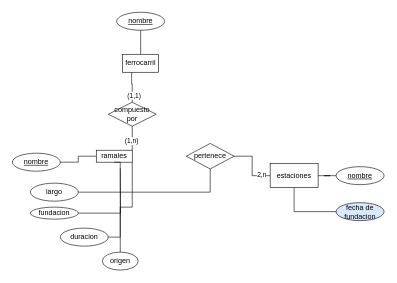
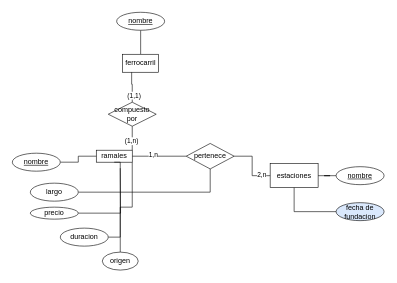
  <mxCell id="0" />
  <mxCell id="1" parent="0" />
  <mxCell id="2" style="edgeStyle=orthogonalEdgeStyle;rounded=0;orthogonalLoop=1;jettySize=auto;html=1;exitX=0.5;exitY=0;exitDx=0;exitDy=0;entryX=0.5;entryY=1;entryDx=0;entryDy=0;endArrow=none;endFill=0;" parent="1" source="3" target="16" edge="1"><mxGeometry relative="1" as="geometry" /></mxCell>
  <mxCell id="3" value="ferrocarr&lt;span style=&quot;background-color: transparent; color: light-dark(rgb(0, 0, 0), rgb(255, 255, 255));&quot;&gt;il&lt;/span&gt;" style="whiteSpace=wrap;html=1;" parent="1" vertex="1"><mxGeometry x="204" y="90" width="60" height="30" as="geometry" /></mxCell>
  <mxCell id="4" style="edgeStyle=orthogonalEdgeStyle;rounded=0;orthogonalLoop=1;jettySize=auto;html=1;exitX=1;exitY=1;exitDx=0;exitDy=0;endArrow=none;endFill=0;" parent="1" source="7" target="22" edge="1"><mxGeometry relative="1" as="geometry" /></mxCell>
+ <mxCell id="5" style="edgeStyle=orthogonalEdgeStyle;rounded=0;orthogonalLoop=1;jettySize=auto;html=1;exitX=1;exitY=0.5;exitDx=0;exitDy=0;entryX=0;entryY=0.5;entryDx=0;entryDy=0;endArrow=none;endFill=0;" parent="1" source="7" target="30" edge="1"><mxGeometry relative="1" as="geometry" /></mxCell>
+ <mxCell id="6" value="1,n" style="edgeLabel;html=1;align=center;verticalAlign=middle;resizable=0;points=[];" parent="5" vertex="1" connectable="0"><mxGeometry x="-0.244" y="3" relative="1" as="geometry"><mxPoint as="offset" /></mxGeometry></mxCell>
  <mxCell id="7" value="ramales" style="whiteSpace=wrap;html=1;" parent="1" vertex="1"><mxGeometry x="160" y="250" width="60" height="20" as="geometry" /></mxCell>
  <mxCell id="8" style="edgeStyle=orthogonalEdgeStyle;rounded=0;orthogonalLoop=1;jettySize=auto;html=1;exitX=1;exitY=0.5;exitDx=0;exitDy=0;entryX=0;entryY=0.5;entryDx=0;entryDy=0;endArrow=none;endFill=0;" parent="1" source="9" target="7" edge="1"><mxGeometry relative="1" as="geometry" /></mxCell>
  <mxCell id="9" value="&lt;u&gt;nombre&lt;/u&gt;" style="ellipse;whiteSpace=wrap;html=1;" parent="1" vertex="1"><mxGeometry x="20" y="255" width="80" height="30" as="geometry" /></mxCell>
  <mxCell id="10" style="edgeStyle=orthogonalEdgeStyle;rounded=0;orthogonalLoop=1;jettySize=auto;html=1;exitX=1;exitY=0.5;exitDx=0;exitDy=0;entryX=0.5;entryY=1;entryDx=0;entryDy=0;endArrow=none;endFill=0;" parent="1" source="11" target="7" edge="1"><mxGeometry relative="1" as="geometry"><Array as="points"><mxPoint x="200" y="395" /><mxPoint x="200" y="270" /></Array></mxGeometry></mxCell>
  <mxCell id="11" value="duracion" style="ellipse;whiteSpace=wrap;html=1;" parent="1" vertex="1"><mxGeometry x="100" y="380" width="80" height="30" as="geometry" /></mxCell>
  <mxCell id="12" style="edgeStyle=orthogonalEdgeStyle;rounded=0;orthogonalLoop=1;jettySize=auto;html=1;exitX=1;exitY=0.5;exitDx=0;exitDy=0;endArrow=none;endFill=0;" parent="1" source="13" target="30" edge="1"><mxGeometry relative="1" as="geometry" /></mxCell>
  <mxCell id="13" value="largo" style="ellipse;whiteSpace=wrap;html=1;" parent="1" vertex="1"><mxGeometry x="50" y="305" width="80" height="30" as="geometry" /></mxCell>
  <mxCell id="14" style="edgeStyle=orthogonalEdgeStyle;rounded=0;orthogonalLoop=1;jettySize=auto;html=1;exitX=1;exitY=0.5;exitDx=0;exitDy=0;endArrow=none;endFill=0;" parent="1" source="15" edge="1"><mxGeometry relative="1" as="geometry"><mxPoint x="200" y="280" as="targetPoint" /></mxGeometry></mxCell>
- <mxCell id="15" value="fundacion" style="ellipse;whiteSpace=wrap;html=1;" parent="1" vertex="1"><mxGeometry x="50" y="345" width="80" height="20" as="geometry" /></mxCell>
+ <mxCell id="15" value="precio" style="ellipse;whiteSpace=wrap;html=1;" parent="1" vertex="1"><mxGeometry x="50" y="345" width="80" height="20" as="geometry" /></mxCell>
  <mxCell id="16" value="&lt;u&gt;nombre&lt;/u&gt;" style="ellipse;whiteSpace=wrap;html=1;" parent="1" vertex="1"><mxGeometry x="194" y="20" width="80" height="30" as="geometry" /></mxCell>
  <mxCell id="17" style="edgeStyle=orthogonalEdgeStyle;rounded=0;orthogonalLoop=1;jettySize=auto;html=1;exitX=0.5;exitY=1;exitDx=0;exitDy=0;entryX=1;entryY=0;entryDx=0;entryDy=0;endArrow=none;endFill=0;" parent="1" source="21" target="7" edge="1"><mxGeometry relative="1" as="geometry" /></mxCell>
  <mxCell id="18" value="(1,n)" style="edgeLabel;html=1;align=center;verticalAlign=middle;resizable=0;points=[];" parent="17" vertex="1" connectable="0"><mxGeometry x="0.217" y="-2" relative="1" as="geometry"><mxPoint as="offset" /></mxGeometry></mxCell>
  <mxCell id="19" style="edgeStyle=orthogonalEdgeStyle;rounded=0;orthogonalLoop=1;jettySize=auto;html=1;exitX=0.5;exitY=0;exitDx=0;exitDy=0;entryX=0.25;entryY=1;entryDx=0;entryDy=0;endArrow=none;endFill=0;" parent="1" source="21" target="3" edge="1"><mxGeometry relative="1" as="geometry"><Array as="points"><mxPoint x="220" y="140" /><mxPoint x="219" y="140" /></Array></mxGeometry></mxCell>
  <mxCell id="20" value="(1,1)" style="edgeLabel;html=1;align=center;verticalAlign=middle;resizable=0;points=[];" parent="19" vertex="1" connectable="0"><mxGeometry x="-0.542" y="-2" relative="1" as="geometry"><mxPoint as="offset" /></mxGeometry></mxCell>
  <mxCell id="21" value="compuesto&lt;div&gt;por&lt;/div&gt;" style="rhombus;whiteSpace=wrap;html=1;" parent="1" vertex="1"><mxGeometry x="180" y="170" width="80" height="40" as="geometry" /></mxCell>
  <mxCell id="22" value="origen" style="ellipse;whiteSpace=wrap;html=1;" parent="1" vertex="1"><mxGeometry x="170" y="420" width="60" height="30" as="geometry" /></mxCell>
  <mxCell id="23" value="estaciones" style="whiteSpace=wrap;html=1;" parent="1" vertex="1"><mxGeometry x="450" y="272.5" width="80" height="40" as="geometry" /></mxCell>
  <mxCell id="24" style="edgeStyle=orthogonalEdgeStyle;rounded=0;orthogonalLoop=1;jettySize=auto;html=1;exitX=0;exitY=0.5;exitDx=0;exitDy=0;endArrow=none;endFill=0;" parent="1" source="25" target="23" edge="1"><mxGeometry relative="1" as="geometry" /></mxCell>
  <mxCell id="25" value="&lt;u&gt;nombre&lt;/u&gt;" style="ellipse;whiteSpace=wrap;html=1;" parent="1" vertex="1"><mxGeometry x="560" y="277.5" width="80" height="30" as="geometry" /></mxCell>
  <mxCell id="26" style="edgeStyle=orthogonalEdgeStyle;rounded=0;orthogonalLoop=1;jettySize=auto;html=1;exitX=0;exitY=0.5;exitDx=0;exitDy=0;entryX=0.5;entryY=1;entryDx=0;entryDy=0;endArrow=none;endFill=0;" parent="1" source="27" target="23" edge="1"><mxGeometry relative="1" as="geometry" /></mxCell>
  <mxCell id="27" value="fecha de fundacion" style="ellipse;whiteSpace=wrap;html=1;fillColor=#dae8fc;" parent="1" vertex="1"><mxGeometry x="560" y="337.5" width="80" height="30" as="geometry" /></mxCell>
  <mxCell id="28" style="edgeStyle=orthogonalEdgeStyle;rounded=0;orthogonalLoop=1;jettySize=auto;html=1;exitX=1;exitY=0.5;exitDx=0;exitDy=0;entryX=0;entryY=0.5;entryDx=0;entryDy=0;endArrow=none;endFill=0;" parent="1" source="30" target="23" edge="1"><mxGeometry relative="1" as="geometry" /></mxCell>
  <mxCell id="29" value="2,n" style="edgeLabel;html=1;align=center;verticalAlign=middle;resizable=0;points=[];" parent="28" vertex="1" connectable="0"><mxGeometry x="0.676" y="1" relative="1" as="geometry"><mxPoint as="offset" /></mxGeometry></mxCell>
  <mxCell id="30" value="pertenece" style="rhombus;whiteSpace=wrap;html=1;" parent="1" vertex="1"><mxGeometry x="310" y="238.75" width="80" height="42.5" as="geometry" /></mxCell>
